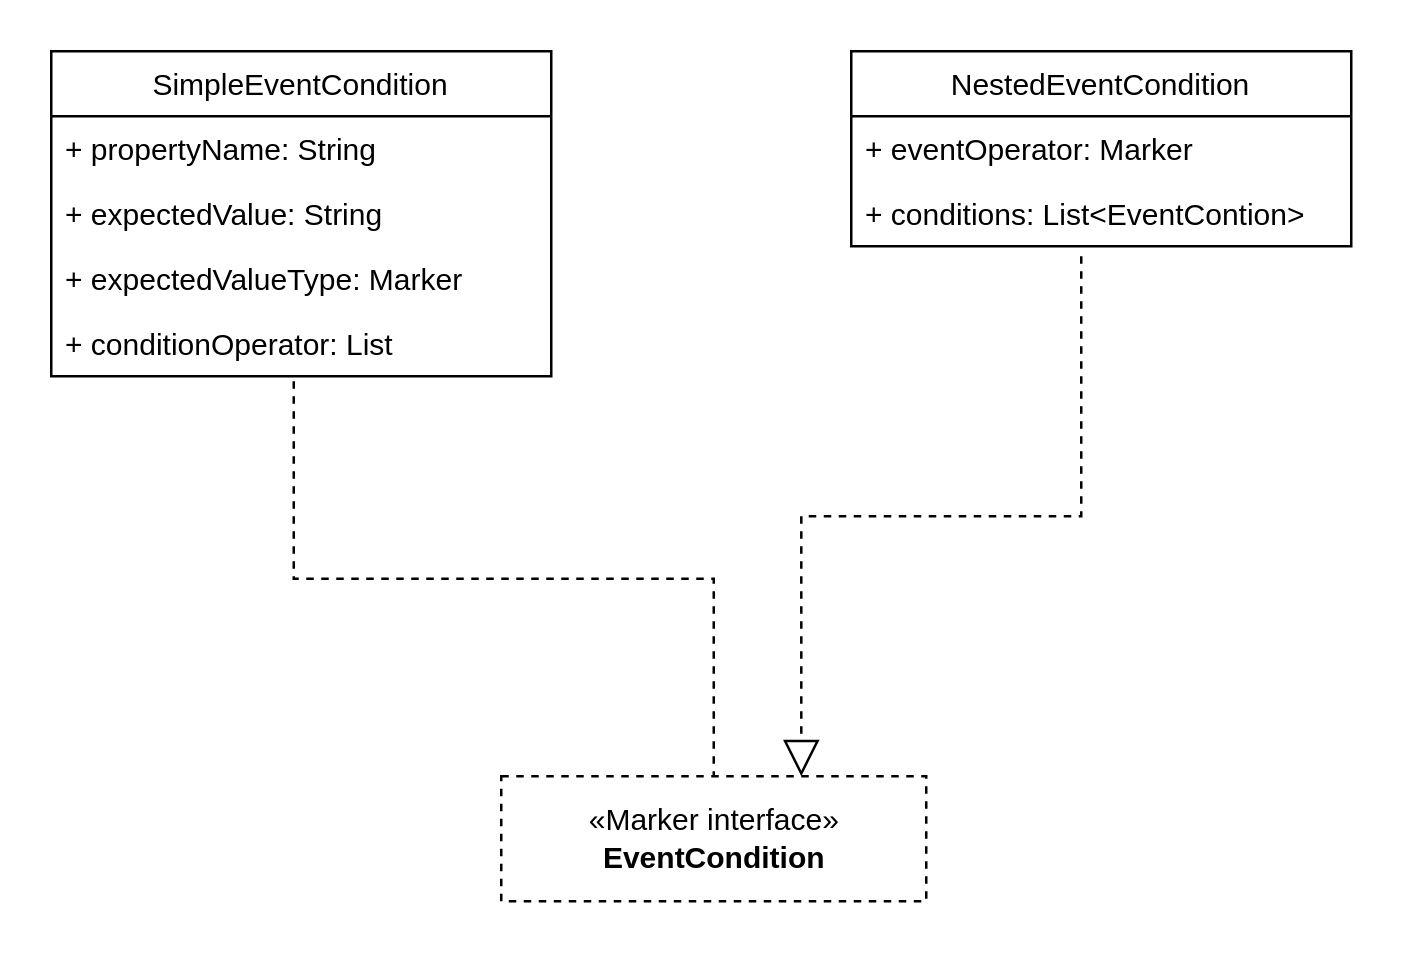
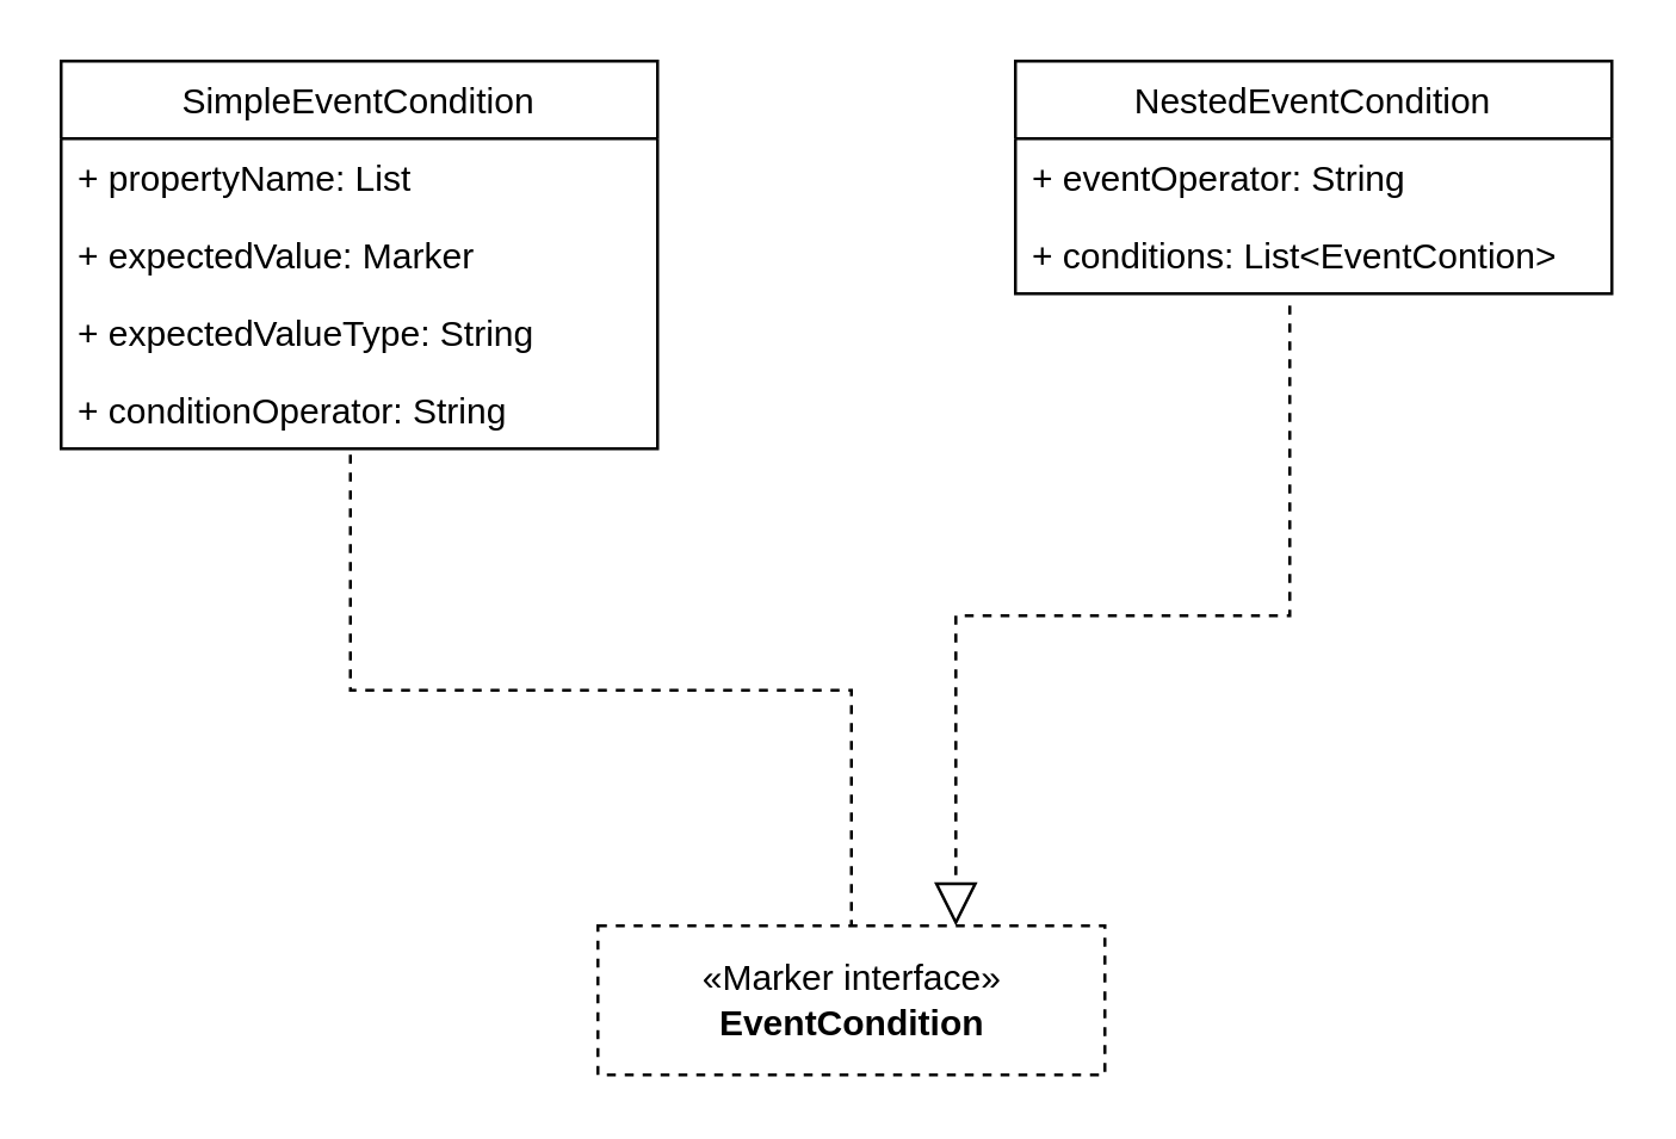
  <mxCell id="0" />
  <mxCell id="1" parent="0" />
  <mxCell id="2" value="«Marker interface»&lt;br&gt;&lt;b&gt;EventCondition&lt;/b&gt;" style="html=1;dashed=1;" vertex="1" parent="1"><mxGeometry x="200" y="310" width="170" height="50" as="geometry" /></mxCell>
  <mxCell id="3" value="SimpleEventCondition" style="swimlane;fontStyle=0;childLayout=stackLayout;horizontal=1;startSize=26;fillColor=none;horizontalStack=0;resizeParent=1;resizeParentMax=0;resizeLast=0;collapsible=1;marginBottom=0;" vertex="1" parent="1"><mxGeometry x="20" y="20" width="200" height="130" as="geometry" /></mxCell>
- <mxCell id="4" value="+ propertyName: String" style="text;strokeColor=none;fillColor=none;align=left;verticalAlign=top;spacingLeft=4;spacingRight=4;overflow=hidden;rotatable=0;points=[[0,0.5],[1,0.5]];portConstraint=eastwest;" vertex="1" parent="3"><mxGeometry y="26" width="200" height="26" as="geometry" /></mxCell>
- <mxCell id="5" value="+ expectedValue: String" style="text;strokeColor=none;fillColor=none;align=left;verticalAlign=top;spacingLeft=4;spacingRight=4;overflow=hidden;rotatable=0;points=[[0,0.5],[1,0.5]];portConstraint=eastwest;" vertex="1" parent="3"><mxGeometry y="52" width="200" height="26" as="geometry" /></mxCell>
- <mxCell id="6" value="+ expectedValueType: Marker" style="text;strokeColor=none;fillColor=none;align=left;verticalAlign=top;spacingLeft=4;spacingRight=4;overflow=hidden;rotatable=0;points=[[0,0.5],[1,0.5]];portConstraint=eastwest;" vertex="1" parent="3"><mxGeometry y="78" width="200" height="26" as="geometry" /></mxCell>
- <mxCell id="7" value="+ conditionOperator: List" style="text;strokeColor=none;fillColor=none;align=left;verticalAlign=top;spacingLeft=4;spacingRight=4;overflow=hidden;rotatable=0;points=[[0,0.5],[1,0.5]];portConstraint=eastwest;" vertex="1" parent="3"><mxGeometry y="104" width="200" height="26" as="geometry" /></mxCell>
+ <mxCell id="4" value="+ propertyName: List" style="text;strokeColor=none;fillColor=none;align=left;verticalAlign=top;spacingLeft=4;spacingRight=4;overflow=hidden;rotatable=0;points=[[0,0.5],[1,0.5]];portConstraint=eastwest;" vertex="1" parent="3"><mxGeometry y="26" width="200" height="26" as="geometry" /></mxCell>
+ <mxCell id="5" value="+ expectedValue: Marker" style="text;strokeColor=none;fillColor=none;align=left;verticalAlign=top;spacingLeft=4;spacingRight=4;overflow=hidden;rotatable=0;points=[[0,0.5],[1,0.5]];portConstraint=eastwest;" vertex="1" parent="3"><mxGeometry y="52" width="200" height="26" as="geometry" /></mxCell>
+ <mxCell id="6" value="+ expectedValueType: String" style="text;strokeColor=none;fillColor=none;align=left;verticalAlign=top;spacingLeft=4;spacingRight=4;overflow=hidden;rotatable=0;points=[[0,0.5],[1,0.5]];portConstraint=eastwest;" vertex="1" parent="3"><mxGeometry y="78" width="200" height="26" as="geometry" /></mxCell>
+ <mxCell id="7" value="+ conditionOperator: String" style="text;strokeColor=none;fillColor=none;align=left;verticalAlign=top;spacingLeft=4;spacingRight=4;overflow=hidden;rotatable=0;points=[[0,0.5],[1,0.5]];portConstraint=eastwest;" vertex="1" parent="3"><mxGeometry y="104" width="200" height="26" as="geometry" /></mxCell>
  <mxCell id="8" value="" style="endArrow=none;dashed=1;endFill=0;endSize=12;html=1;rounded=0;exitX=0.485;exitY=1.077;exitDx=0;exitDy=0;exitPerimeter=0;entryX=0.5;entryY=0;entryDx=0;entryDy=0;edgeStyle=elbowEdgeStyle;elbow=vertical;" edge="1" parent="1" source="7" target="2"><mxGeometry width="160" relative="1" as="geometry"><mxPoint x="-60" y="260" as="sourcePoint" /><mxPoint x="100" y="260" as="targetPoint" /></mxGeometry></mxCell>
  <mxCell id="9" value="NestedEventCondition" style="swimlane;fontStyle=0;childLayout=stackLayout;horizontal=1;startSize=26;fillColor=none;horizontalStack=0;resizeParent=1;resizeParentMax=0;resizeLast=0;collapsible=1;marginBottom=0;" vertex="1" parent="1"><mxGeometry x="340" y="20" width="200" height="78" as="geometry" /></mxCell>
- <mxCell id="10" value="+ eventOperator: Marker" style="text;strokeColor=none;fillColor=none;align=left;verticalAlign=top;spacingLeft=4;spacingRight=4;overflow=hidden;rotatable=0;points=[[0,0.5],[1,0.5]];portConstraint=eastwest;" vertex="1" parent="9"><mxGeometry y="26" width="200" height="26" as="geometry" /></mxCell>
+ <mxCell id="10" value="+ eventOperator: String" style="text;strokeColor=none;fillColor=none;align=left;verticalAlign=top;spacingLeft=4;spacingRight=4;overflow=hidden;rotatable=0;points=[[0,0.5],[1,0.5]];portConstraint=eastwest;" vertex="1" parent="9"><mxGeometry y="26" width="200" height="26" as="geometry" /></mxCell>
  <mxCell id="11" value="+ conditions: List&lt;EventContion&gt;" style="text;strokeColor=none;fillColor=none;align=left;verticalAlign=top;spacingLeft=4;spacingRight=4;overflow=hidden;rotatable=0;points=[[0,0.5],[1,0.5]];portConstraint=eastwest;" vertex="1" parent="9"><mxGeometry y="52" width="200" height="26" as="geometry" /></mxCell>
  <mxCell id="12" value="" style="endArrow=block;dashed=1;endFill=0;endSize=12;html=1;rounded=0;exitX=0.46;exitY=1.154;exitDx=0;exitDy=0;exitPerimeter=0;entryX=0.706;entryY=0;entryDx=0;entryDy=0;entryPerimeter=0;edgeStyle=elbowEdgeStyle;elbow=vertical;" edge="1" parent="1" source="11" target="2"><mxGeometry width="160" relative="1" as="geometry"><mxPoint x="410" y="210" as="sourcePoint" /><mxPoint x="570" y="210" as="targetPoint" /></mxGeometry></mxCell>
